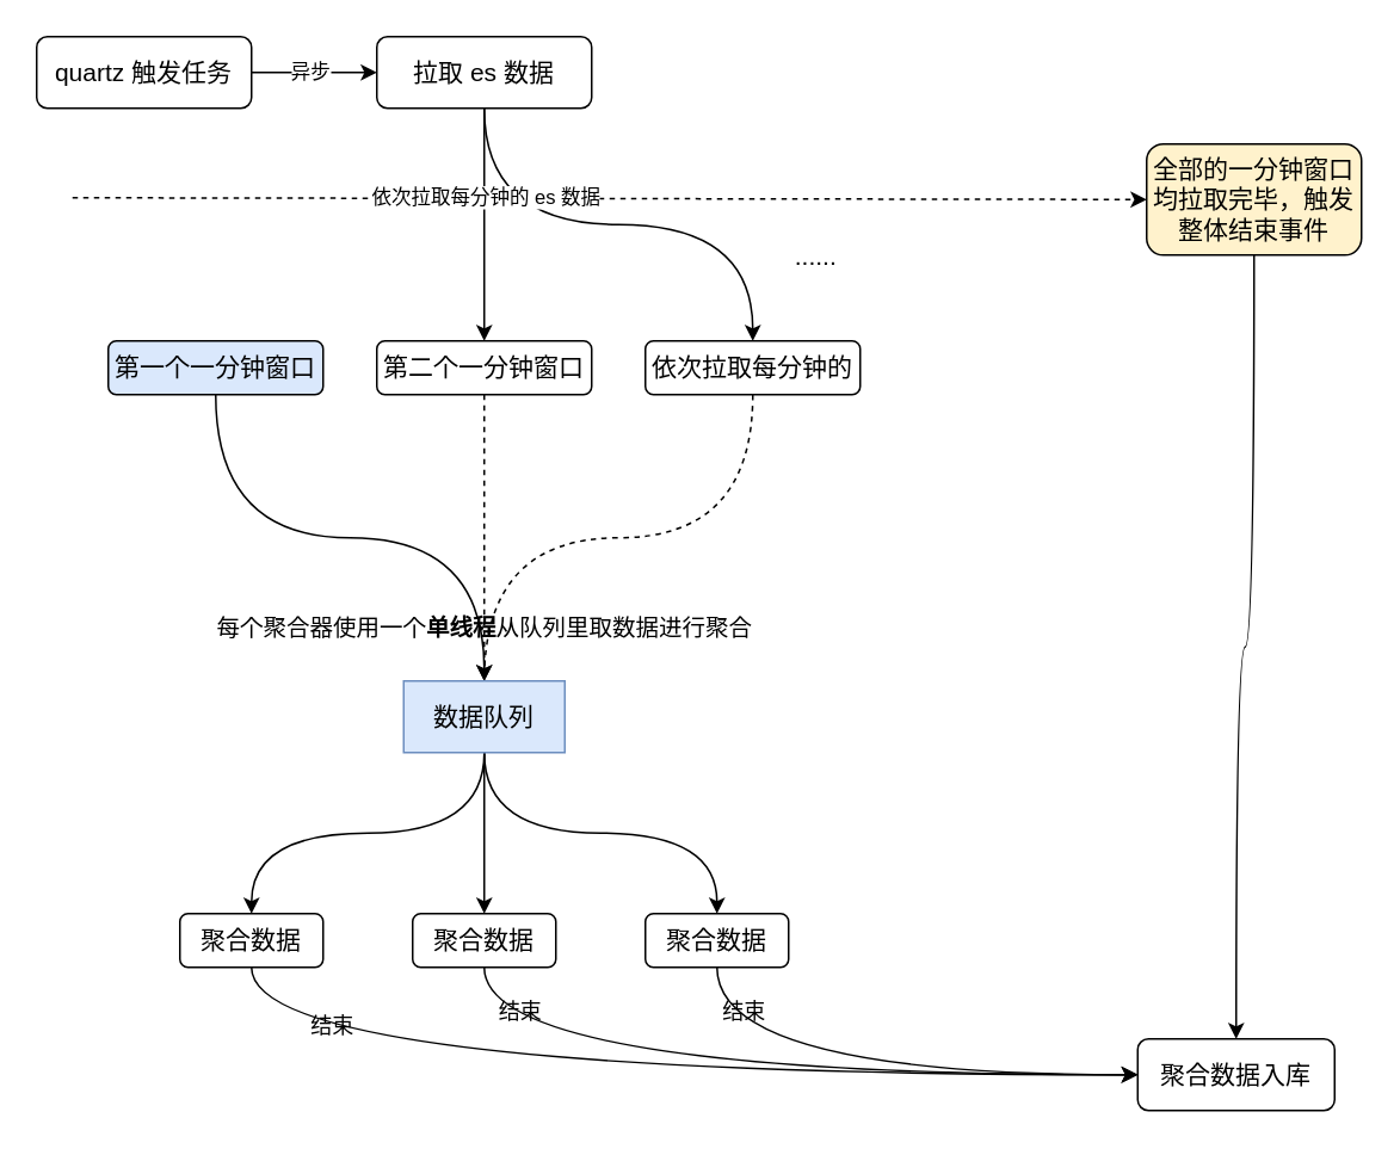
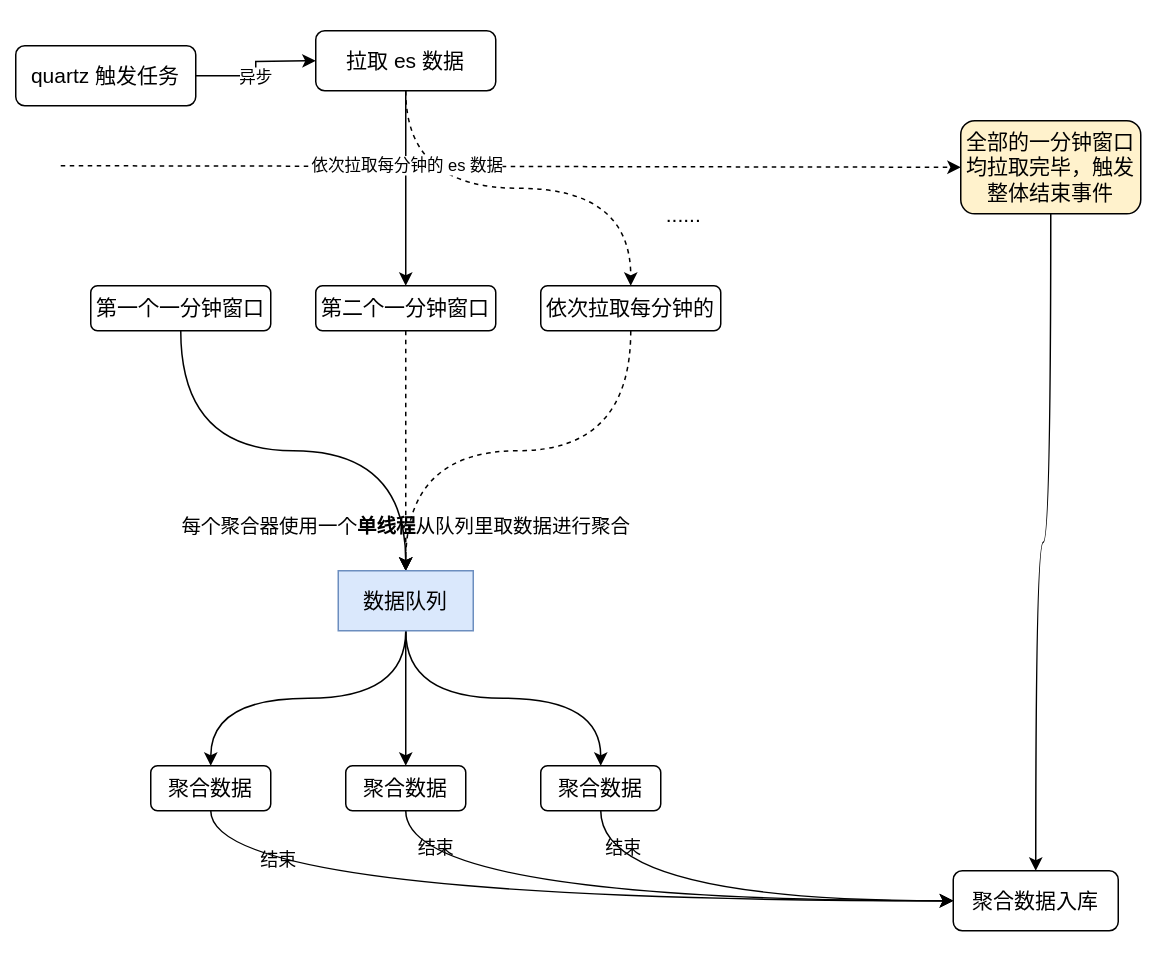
  <mxCell id="0" />
  <mxCell id="1" parent="0" />
  <mxCell id="2" style="edgeStyle=orthogonalEdgeStyle;rounded=0;orthogonalLoop=1;jettySize=auto;html=1;" edge="1" parent="1" source="4"><mxGeometry relative="1" as="geometry"><mxPoint x="210" y="40" as="targetPoint" /></mxGeometry></mxCell>
  <mxCell id="3" value="异步" style="edgeLabel;html=1;align=center;verticalAlign=middle;resizable=0;points=[];" vertex="1" connectable="0" parent="2"><mxGeometry x="-0.106" y="1" relative="1" as="geometry"><mxPoint as="offset" /></mxGeometry></mxCell>
- <mxCell id="4" value="&lt;span style=&quot;font-size: 14px; text-wrap-mode: nowrap;&quot;&gt;quartz 触发任务&lt;/span&gt;" style="rounded=1;whiteSpace=wrap;html=1;" vertex="1" parent="1"><mxGeometry x="20" y="20" width="120" height="40" as="geometry" /></mxCell>
+ <mxCell id="4" value="&lt;span style=&quot;font-size: 14px; text-wrap-mode: nowrap;&quot;&gt;quartz 触发任务&lt;/span&gt;" style="rounded=1;whiteSpace=wrap;html=1;" vertex="1" parent="1"><mxGeometry x="10" y="30" width="120" height="40" as="geometry" /></mxCell>
  <mxCell id="5" value="" style="edgeStyle=orthogonalEdgeStyle;rounded=0;orthogonalLoop=1;jettySize=auto;html=1;" edge="1" parent="1" source="7" target="9"><mxGeometry relative="1" as="geometry" /></mxCell>
- <mxCell id="6" style="edgeStyle=orthogonalEdgeStyle;rounded=0;orthogonalLoop=1;jettySize=auto;html=1;exitX=0.5;exitY=1;exitDx=0;exitDy=0;entryX=0.5;entryY=0;entryDx=0;entryDy=0;curved=1;" edge="1" parent="1" source="7" target="15"><mxGeometry relative="1" as="geometry" /></mxCell>
+ <mxCell id="6" style="edgeStyle=orthogonalEdgeStyle;rounded=0;orthogonalLoop=1;jettySize=auto;html=1;exitX=0.5;exitY=1;exitDx=0;exitDy=0;entryX=0.5;entryY=0;entryDx=0;entryDy=0;curved=1;dashed=1;" edge="1" parent="1" source="7" target="15"><mxGeometry relative="1" as="geometry" /></mxCell>
  <mxCell id="7" value="拉取 es 数据" style="rounded=1;whiteSpace=wrap;html=1;fontSize=14;" vertex="1" parent="1"><mxGeometry x="210" y="20" width="120" height="40" as="geometry" /></mxCell>
  <mxCell id="8" style="edgeStyle=orthogonalEdgeStyle;rounded=0;orthogonalLoop=1;jettySize=auto;html=1;dashed=1;" edge="1" parent="1" source="9" target="23"><mxGeometry relative="1" as="geometry" /></mxCell>
  <mxCell id="9" value="第二个一分钟窗口" style="whiteSpace=wrap;html=1;fontSize=14;rounded=1;" vertex="1" parent="1"><mxGeometry x="210" y="190" width="120" height="30" as="geometry" /></mxCell>
  <mxCell id="10" value="" style="edgeStyle=none;orthogonalLoop=1;jettySize=auto;html=1;rounded=0;dashed=1;entryX=0;entryY=0.5;entryDx=0;entryDy=0;" edge="1" parent="1" target="19"><mxGeometry width="100" relative="1" as="geometry"><mxPoint x="40" y="110" as="sourcePoint" /><mxPoint x="720" y="110" as="targetPoint" /><Array as="points" /></mxGeometry></mxCell>
  <mxCell id="11" value="依次拉取每分钟的 es 数据" style="edgeLabel;html=1;align=center;verticalAlign=middle;resizable=0;points=[];" vertex="1" connectable="0" parent="10"><mxGeometry x="-0.232" y="1" relative="1" as="geometry"><mxPoint as="offset" /></mxGeometry></mxCell>
  <mxCell id="12" style="edgeStyle=orthogonalEdgeStyle;rounded=0;orthogonalLoop=1;jettySize=auto;html=1;entryX=0.5;entryY=0;entryDx=0;entryDy=0;curved=1;exitX=0.5;exitY=1;exitDx=0;exitDy=0;dashed=0;" edge="1" parent="1" source="13" target="23"><mxGeometry relative="1" as="geometry" /></mxCell>
- <mxCell id="13" value="第一个一分钟窗口" style="whiteSpace=wrap;html=1;fontSize=14;rounded=1;fillColor=#dae8fc;" vertex="1" parent="1"><mxGeometry x="60" y="190" width="120" height="30" as="geometry" /></mxCell>
- <mxCell id="14" style="edgeStyle=orthogonalEdgeStyle;rounded=0;orthogonalLoop=1;jettySize=auto;html=1;entryX=0.5;entryY=0;entryDx=0;entryDy=0;curved=1;dashed=1;exitX=0.5;exitY=1;exitDx=0;exitDy=0;endArrow=none;" edge="1" parent="1" source="15" target="23"><mxGeometry relative="1" as="geometry" /></mxCell>
+ <mxCell id="13" value="第一个一分钟窗口" style="whiteSpace=wrap;html=1;fontSize=14;rounded=1;" vertex="1" parent="1"><mxGeometry x="60" y="190" width="120" height="30" as="geometry" /></mxCell>
+ <mxCell id="14" style="edgeStyle=orthogonalEdgeStyle;rounded=0;orthogonalLoop=1;jettySize=auto;html=1;entryX=0.5;entryY=0;entryDx=0;entryDy=0;curved=1;dashed=1;exitX=0.5;exitY=1;exitDx=0;exitDy=0;" edge="1" parent="1" source="15" target="23"><mxGeometry relative="1" as="geometry" /></mxCell>
  <mxCell id="15" value="依次拉取每分钟的" style="whiteSpace=wrap;html=1;fontSize=14;rounded=1;" vertex="1" parent="1"><mxGeometry x="360" y="190" width="120" height="30" as="geometry" /></mxCell>
  <mxCell id="16" value="......" style="text;html=1;align=center;verticalAlign=middle;resizable=0;points=[];autosize=1;strokeColor=none;fillColor=none;fontSize=14;" vertex="1" parent="1"><mxGeometry x="430" y="128" width="50" height="30" as="geometry" /></mxCell>
  <mxCell id="17" value="聚合数据入库" style="whiteSpace=wrap;html=1;fontSize=14;rounded=1;" vertex="1" parent="1"><mxGeometry x="635" y="580" width="110" height="40" as="geometry" /></mxCell>
  <mxCell id="18" style="edgeStyle=orthogonalEdgeStyle;rounded=0;orthogonalLoop=1;jettySize=auto;html=1;entryX=0.5;entryY=0;entryDx=0;entryDy=0;curved=1;exitX=0.5;exitY=1;exitDx=0;exitDy=0;" edge="1" parent="1" source="19" target="17"><mxGeometry relative="1" as="geometry" /></mxCell>
  <mxCell id="19" value="全部的一分钟窗口均拉取完毕，触发整体结束事件" style="rounded=1;whiteSpace=wrap;html=1;fontSize=14;fillColor=#fff2cc;" vertex="1" parent="1"><mxGeometry x="640" y="80" width="120" height="62" as="geometry" /></mxCell>
  <mxCell id="20" style="edgeStyle=orthogonalEdgeStyle;rounded=0;orthogonalLoop=1;jettySize=auto;html=1;entryX=0.5;entryY=0;entryDx=0;entryDy=0;curved=1;exitX=0.5;exitY=1;exitDx=0;exitDy=0;" edge="1" parent="1" source="23" target="29"><mxGeometry relative="1" as="geometry" /></mxCell>
  <mxCell id="21" style="edgeStyle=orthogonalEdgeStyle;rounded=0;orthogonalLoop=1;jettySize=auto;html=1;entryX=0.5;entryY=0;entryDx=0;entryDy=0;" edge="1" parent="1" source="23" target="25"><mxGeometry relative="1" as="geometry" /></mxCell>
  <mxCell id="22" style="edgeStyle=orthogonalEdgeStyle;rounded=0;orthogonalLoop=1;jettySize=auto;html=1;entryX=0.5;entryY=0;entryDx=0;entryDy=0;curved=1;exitX=0.5;exitY=1;exitDx=0;exitDy=0;" edge="1" parent="1" source="23" target="27"><mxGeometry relative="1" as="geometry" /></mxCell>
  <mxCell id="23" value="数据队列" style="whiteSpace=wrap;html=1;fontSize=14;fillColor=#dae8fc;strokeColor=#6c8ebf;rounded=0;" vertex="1" parent="1"><mxGeometry x="225" y="380" width="90" height="40" as="geometry" /></mxCell>
  <mxCell id="24" style="edgeStyle=orthogonalEdgeStyle;rounded=0;orthogonalLoop=1;jettySize=auto;html=1;entryX=0;entryY=0.5;entryDx=0;entryDy=0;curved=1;exitX=0.5;exitY=1;exitDx=0;exitDy=0;" edge="1" parent="1" source="25" target="17"><mxGeometry relative="1" as="geometry"><mxPoint x="460" y="620" as="targetPoint" /></mxGeometry></mxCell>
  <mxCell id="25" value="聚合数据" style="whiteSpace=wrap;html=1;fontSize=14;rounded=1;" vertex="1" parent="1"><mxGeometry x="230" y="510" width="80" height="30" as="geometry" /></mxCell>
  <mxCell id="26" style="edgeStyle=orthogonalEdgeStyle;rounded=0;orthogonalLoop=1;jettySize=auto;html=1;entryX=0;entryY=0.5;entryDx=0;entryDy=0;curved=1;exitX=0.5;exitY=1;exitDx=0;exitDy=0;" edge="1" parent="1" source="27" target="17"><mxGeometry relative="1" as="geometry" /></mxCell>
  <mxCell id="27" value="聚合数据" style="whiteSpace=wrap;html=1;fontSize=14;rounded=1;" vertex="1" parent="1"><mxGeometry x="360" y="510" width="80" height="30" as="geometry" /></mxCell>
  <mxCell id="28" value="" style="edgeStyle=orthogonalEdgeStyle;rounded=0;orthogonalLoop=1;jettySize=auto;html=1;entryX=0;entryY=0.5;entryDx=0;entryDy=0;curved=1;exitX=0.5;exitY=1;exitDx=0;exitDy=0;" edge="1" parent="1" source="29" target="17"><mxGeometry relative="1" as="geometry" /></mxCell>
  <mxCell id="29" value="聚合数据" style="whiteSpace=wrap;html=1;fontSize=14;rounded=1;" vertex="1" parent="1"><mxGeometry x="100" y="510" width="80" height="30" as="geometry" /></mxCell>
  <mxCell id="30" value="每个聚合器使用一个&lt;b&gt;&lt;font style=&quot;color: rgb(0, 0, 0);&quot;&gt;单线程&lt;/font&gt;&lt;/b&gt;从队列里取数据进行聚合" style="text;html=1;align=center;verticalAlign=middle;resizable=0;points=[];autosize=1;strokeColor=none;fillColor=none;fontSize=13;" vertex="1" parent="1"><mxGeometry x="110" y="335" width="320" height="30" as="geometry" /></mxCell>
  <mxCell id="31" value="结束" style="text;html=1;align=center;verticalAlign=middle;resizable=0;points=[];autosize=1;strokeColor=none;fillColor=none;" vertex="1" parent="1"><mxGeometry x="160" y="558" width="50" height="30" as="geometry" /></mxCell>
  <mxCell id="32" value="结束" style="text;html=1;align=center;verticalAlign=middle;resizable=0;points=[];autosize=1;strokeColor=none;fillColor=none;" vertex="1" parent="1"><mxGeometry x="265" y="550" width="50" height="30" as="geometry" /></mxCell>
  <mxCell id="33" value="结束" style="text;html=1;align=center;verticalAlign=middle;resizable=0;points=[];autosize=1;strokeColor=none;fillColor=none;" vertex="1" parent="1"><mxGeometry x="390" y="550" width="50" height="30" as="geometry" /></mxCell>
